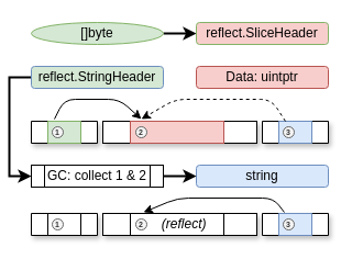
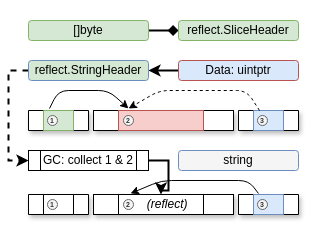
  <mxCell id="0" />
  <mxCell id="1" parent="0" />
- <mxCell id="2" style="edgeStyle=orthogonalEdgeStyle;rounded=0;orthogonalLoop=1;jettySize=auto;html=1;exitX=1;exitY=0.5;exitDx=0;exitDy=0;entryX=0;entryY=0.5;entryDx=0;entryDy=0;strokeWidth=2;" edge="1" parent="1" source="3" target="4"><mxGeometry relative="1" as="geometry" /></mxCell>
- <mxCell id="3" value="[]byte" style="ellipse;whiteSpace=wrap;html=1;fillColor=#d5e8d4;strokeColor=#82b366;" vertex="1" parent="1"><mxGeometry x="20" y="20" width="120" height="20" as="geometry" /></mxCell>
- <mxCell id="4" value="reflect.SliceHeader" style="rounded=1;whiteSpace=wrap;html=1;fillColor=#f8cecc;strokeColor=#82b366;" vertex="1" parent="1"><mxGeometry x="170" y="20" width="120" height="20" as="geometry" /></mxCell>
- <mxCell id="6" value="Data: uintptr" style="rounded=1;whiteSpace=wrap;html=1;fillColor=#f8cecc;strokeColor=#b85450;" vertex="1" parent="1"><mxGeometry x="170" y="60" width="120" height="20" as="geometry" /></mxCell>
- <mxCell id="7" style="edgeStyle=orthogonalEdgeStyle;rounded=0;orthogonalLoop=1;jettySize=auto;html=1;exitX=0;exitY=0.5;exitDx=0;exitDy=0;entryX=0;entryY=0.5;entryDx=0;entryDy=0;strokeWidth=2;" edge="1" parent="1" source="8" target="11"><mxGeometry relative="1" as="geometry" /></mxCell>
+ <mxCell id="2" style="edgeStyle=orthogonalEdgeStyle;rounded=0;orthogonalLoop=1;jettySize=auto;html=1;exitX=1;exitY=0.5;exitDx=0;exitDy=0;entryX=0;entryY=0.5;entryDx=0;entryDy=0;strokeWidth=2;endArrow=diamond;" edge="1" parent="1" source="3" target="4"><mxGeometry relative="1" as="geometry" /></mxCell>
+ <mxCell id="3" value="[]byte" style="rounded=1;whiteSpace=wrap;html=1;fillColor=#d5e8d4;strokeColor=#82b366;" vertex="1" parent="1"><mxGeometry x="20" y="20" width="120" height="20" as="geometry" /></mxCell>
+ <mxCell id="4" value="reflect.SliceHeader" style="rounded=1;whiteSpace=wrap;html=1;fillColor=#d5e8d4;strokeColor=#82b366;" vertex="1" parent="1"><mxGeometry x="170" y="20" width="120" height="20" as="geometry" /></mxCell>
+ <mxCell id="5" style="edgeStyle=orthogonalEdgeStyle;rounded=0;orthogonalLoop=1;jettySize=auto;html=1;exitX=0;exitY=0.5;exitDx=0;exitDy=0;entryX=1;entryY=0.5;entryDx=0;entryDy=0;strokeWidth=2;" edge="1" parent="1" source="6" target="8"><mxGeometry relative="1" as="geometry" /></mxCell>
+ <mxCell id="6" value="Data: uintptr" style="rounded=1;whiteSpace=wrap;html=1;fillColor=#dae8fc;strokeColor=#b85450;" vertex="1" parent="1"><mxGeometry x="170" y="60" width="120" height="20" as="geometry" /></mxCell>
+ <mxCell id="7" style="edgeStyle=orthogonalEdgeStyle;rounded=0;orthogonalLoop=1;jettySize=auto;html=1;exitX=0;exitY=0.5;exitDx=0;exitDy=0;entryX=0;entryY=0.5;entryDx=0;entryDy=0;strokeWidth=2;dashed=1;" edge="1" parent="1" source="8" target="11"><mxGeometry relative="1" as="geometry" /></mxCell>
  <mxCell id="8" value="reflect.StringHeader" style="rounded=1;whiteSpace=wrap;html=1;fillColor=#d5e8d4;strokeColor=#6c8ebf;" vertex="1" parent="1"><mxGeometry x="20" y="60" width="120" height="20" as="geometry" /></mxCell>
- <mxCell id="9" value="string" style="rounded=1;whiteSpace=wrap;html=1;fillColor=#dae8fc;strokeColor=#6c8ebf;" vertex="1" parent="1"><mxGeometry x="170" y="150" width="120" height="20" as="geometry" /></mxCell>
- <mxCell id="10" style="edgeStyle=orthogonalEdgeStyle;rounded=0;orthogonalLoop=1;jettySize=auto;html=1;exitX=1;exitY=0.5;exitDx=0;exitDy=0;entryX=0;entryY=0.5;entryDx=0;entryDy=0;strokeWidth=2;" edge="1" parent="1" source="11" target="9"><mxGeometry relative="1" as="geometry" /></mxCell>
+ <mxCell id="9" value="string" style="rounded=1;whiteSpace=wrap;html=1;fillColor=#f5f5f5;strokeColor=#6c8ebf;" vertex="1" parent="1"><mxGeometry x="170" y="150" width="120" height="20" as="geometry" /></mxCell>
+ <mxCell id="10" style="edgeStyle=orthogonalEdgeStyle;rounded=0;orthogonalLoop=1;jettySize=auto;html=1;exitX=1;exitY=0.5;exitDx=0;exitDy=0;strokeWidth=2;" edge="1" parent="1" source="11" target="19"><mxGeometry relative="1" as="geometry" /></mxCell>
  <mxCell id="11" value="GC: collect 1 &amp;amp; 2" style="shape=process;whiteSpace=wrap;html=1;backgroundOutline=1;" vertex="1" parent="1"><mxGeometry x="20" y="150" width="120" height="20" as="geometry" /></mxCell>
  <mxCell id="12" value="" style="rounded=0;whiteSpace=wrap;html=1;strokeColor=#000000;comic=0;shadow=1;" vertex="1" parent="1"><mxGeometry x="85" y="110" width="140" height="20" as="geometry" /></mxCell>
  <mxCell id="13" value="" style="rounded=0;whiteSpace=wrap;html=1;strokeColor=#b85450;fillColor=#f8cecc;" vertex="1" parent="1"><mxGeometry x="110" y="110" width="85" height="20" as="geometry" /></mxCell>
  <mxCell id="14" value="" style="verticalLabelPosition=bottom;verticalAlign=top;html=1;shape=mxgraph.basic.rect;fillColor2=none;strokeWidth=1;size=20;indent=5;shadow=1;comic=0;" vertex="1" parent="1"><mxGeometry x="230" y="110" width="60" height="20" as="geometry" /></mxCell>
  <mxCell id="15" value="" style="verticalLabelPosition=bottom;verticalAlign=top;html=1;shape=mxgraph.basic.rect;fillColor2=none;strokeWidth=1;size=20;indent=5;shadow=0;comic=0;fillColor=#dae8fc;strokeColor=#6c8ebf;" vertex="1" parent="1"><mxGeometry x="245" y="110" width="30" height="20" as="geometry" /></mxCell>
  <mxCell id="16" value="" style="verticalLabelPosition=bottom;verticalAlign=top;html=1;shape=mxgraph.basic.rect;fillColor2=none;strokeWidth=1;size=20;indent=5;shadow=1;comic=0;" vertex="1" parent="1"><mxGeometry x="20" y="110" width="60" height="20" as="geometry" /></mxCell>
  <mxCell id="17" value="" style="verticalLabelPosition=bottom;verticalAlign=top;html=1;shape=mxgraph.basic.rect;fillColor2=none;strokeWidth=1;size=20;indent=5;shadow=0;comic=0;fillColor=#d5e8d4;strokeColor=#82b366;" vertex="1" parent="1"><mxGeometry x="35" y="110" width="30" height="20" as="geometry" /></mxCell>
  <mxCell id="18" value="" style="rounded=0;whiteSpace=wrap;html=1;strokeColor=#000000;comic=0;shadow=1;" vertex="1" parent="1"><mxGeometry x="85" y="194" width="140" height="20" as="geometry" /></mxCell>
  <mxCell id="19" value="&lt;i&gt;&amp;nbsp; &amp;nbsp; (reflect)&lt;/i&gt;" style="rounded=0;whiteSpace=wrap;html=1;" vertex="1" parent="1"><mxGeometry x="110" y="194" width="85" height="20" as="geometry" /></mxCell>
  <mxCell id="20" value="" style="verticalLabelPosition=bottom;verticalAlign=top;html=1;shape=mxgraph.basic.rect;fillColor2=none;strokeWidth=1;size=20;indent=5;shadow=1;comic=0;" vertex="1" parent="1"><mxGeometry x="230" y="194" width="60" height="20" as="geometry" /></mxCell>
  <mxCell id="21" value="" style="verticalLabelPosition=bottom;verticalAlign=top;html=1;shape=mxgraph.basic.rect;fillColor2=none;strokeWidth=1;size=20;indent=5;shadow=0;comic=0;fillColor=#dae8fc;strokeColor=#6c8ebf;" vertex="1" parent="1"><mxGeometry x="245" y="194" width="30" height="20" as="geometry" /></mxCell>
  <mxCell id="22" value="" style="verticalLabelPosition=bottom;verticalAlign=top;html=1;shape=mxgraph.basic.rect;fillColor2=none;strokeWidth=1;size=20;indent=5;shadow=1;comic=0;" vertex="1" parent="1"><mxGeometry x="20" y="194" width="60" height="20" as="geometry" /></mxCell>
  <mxCell id="23" value="" style="verticalLabelPosition=bottom;verticalAlign=bottom;html=1;shape=mxgraph.basic.rect;fillColor2=none;strokeWidth=1;size=20;indent=5;shadow=0;comic=0;horizontal=1;" vertex="1" parent="1"><mxGeometry x="35" y="194" width="30" height="20" as="geometry" /></mxCell>
  <mxCell id="24" value="" style="endArrow=classic;html=1;entryX=0.141;entryY=-0.05;entryDx=0;entryDy=0;entryPerimeter=0;" edge="1" parent="1" target="19"><mxGeometry width="50" height="50" relative="1" as="geometry"><mxPoint x="250" y="193" as="sourcePoint" /><mxPoint x="190" y="160" as="targetPoint" /><Array as="points"><mxPoint x="240" y="180" /><mxPoint x="153" y="180" /></Array></mxGeometry></mxCell>
  <mxCell id="25" value="" style="endArrow=classic;html=1;exitX=0.267;exitY=0.05;exitDx=0;exitDy=0;exitPerimeter=0;entryX=0.141;entryY=-0.05;entryDx=0;entryDy=0;entryPerimeter=0;dashed=1;" edge="1" parent="1"><mxGeometry width="50" height="50" relative="1" as="geometry"><mxPoint x="251.03" y="110" as="sourcePoint" /><mxPoint x="120.005" y="108" as="targetPoint" /><Array as="points"><mxPoint x="238" y="90" /><mxPoint x="151" y="90" /></Array></mxGeometry></mxCell>
  <mxCell id="26" value="" style="endArrow=classic;html=1;exitX=0.2;exitY=-0.1;exitDx=0;exitDy=0;exitPerimeter=0;" edge="1" parent="1" source="17"><mxGeometry width="50" height="50" relative="1" as="geometry"><mxPoint x="-30" y="180" as="sourcePoint" /><mxPoint x="120" y="108" as="targetPoint" /><Array as="points"><mxPoint x="50" y="90" /><mxPoint x="100" y="90" /></Array></mxGeometry></mxCell>
  <mxCell id="27" value="&lt;font style=&quot;font-size: 7px&quot;&gt;&lt;b&gt;1&lt;/b&gt;&lt;/font&gt;" style="ellipse;whiteSpace=wrap;html=1;shadow=0;comic=0;strokeColor=#666666;fillColor=#f5f5f5;fontColor=#333333;verticalAlign=bottom;spacing=-1;" vertex="1" parent="1"><mxGeometry x="39" y="115" width="10" height="10" as="geometry" /></mxCell>
  <mxCell id="28" value="&lt;font style=&quot;font-size: 7px&quot;&gt;&lt;b&gt;2&lt;/b&gt;&lt;/font&gt;" style="ellipse;whiteSpace=wrap;html=1;shadow=0;comic=0;strokeColor=#666666;fillColor=#f5f5f5;fontColor=#333333;verticalAlign=bottom;spacing=-1;" vertex="1" parent="1"><mxGeometry x="115" y="115" width="10" height="10" as="geometry" /></mxCell>
  <mxCell id="29" value="&lt;font style=&quot;font-size: 7px&quot;&gt;&lt;b&gt;3&lt;/b&gt;&lt;/font&gt;" style="ellipse;whiteSpace=wrap;html=1;shadow=0;comic=0;strokeColor=#666666;fillColor=#f5f5f5;fontColor=#333333;verticalAlign=bottom;spacing=-1;" vertex="1" parent="1"><mxGeometry x="249" y="115" width="10" height="10" as="geometry" /></mxCell>
  <mxCell id="30" value="&lt;font style=&quot;font-size: 7px&quot;&gt;&lt;b&gt;1&lt;/b&gt;&lt;/font&gt;" style="ellipse;whiteSpace=wrap;html=1;shadow=0;comic=0;strokeColor=#666666;fillColor=#f5f5f5;fontColor=#333333;verticalAlign=bottom;spacing=-1;" vertex="1" parent="1"><mxGeometry x="39" y="199" width="10" height="10" as="geometry" /></mxCell>
  <mxCell id="31" value="&lt;font style=&quot;font-size: 7px&quot;&gt;&lt;b&gt;2&lt;/b&gt;&lt;/font&gt;" style="ellipse;whiteSpace=wrap;html=1;shadow=0;comic=0;strokeColor=#666666;fillColor=#f5f5f5;fontColor=#333333;verticalAlign=bottom;spacing=-1;" vertex="1" parent="1"><mxGeometry x="115" y="199" width="10" height="10" as="geometry" /></mxCell>
  <mxCell id="32" value="&lt;font style=&quot;font-size: 7px&quot;&gt;&lt;b&gt;3&lt;/b&gt;&lt;/font&gt;" style="ellipse;whiteSpace=wrap;html=1;shadow=0;comic=0;strokeColor=#666666;fillColor=#f5f5f5;fontColor=#333333;verticalAlign=bottom;spacing=-1;" vertex="1" parent="1"><mxGeometry x="249" y="199" width="10" height="10" as="geometry" /></mxCell>
